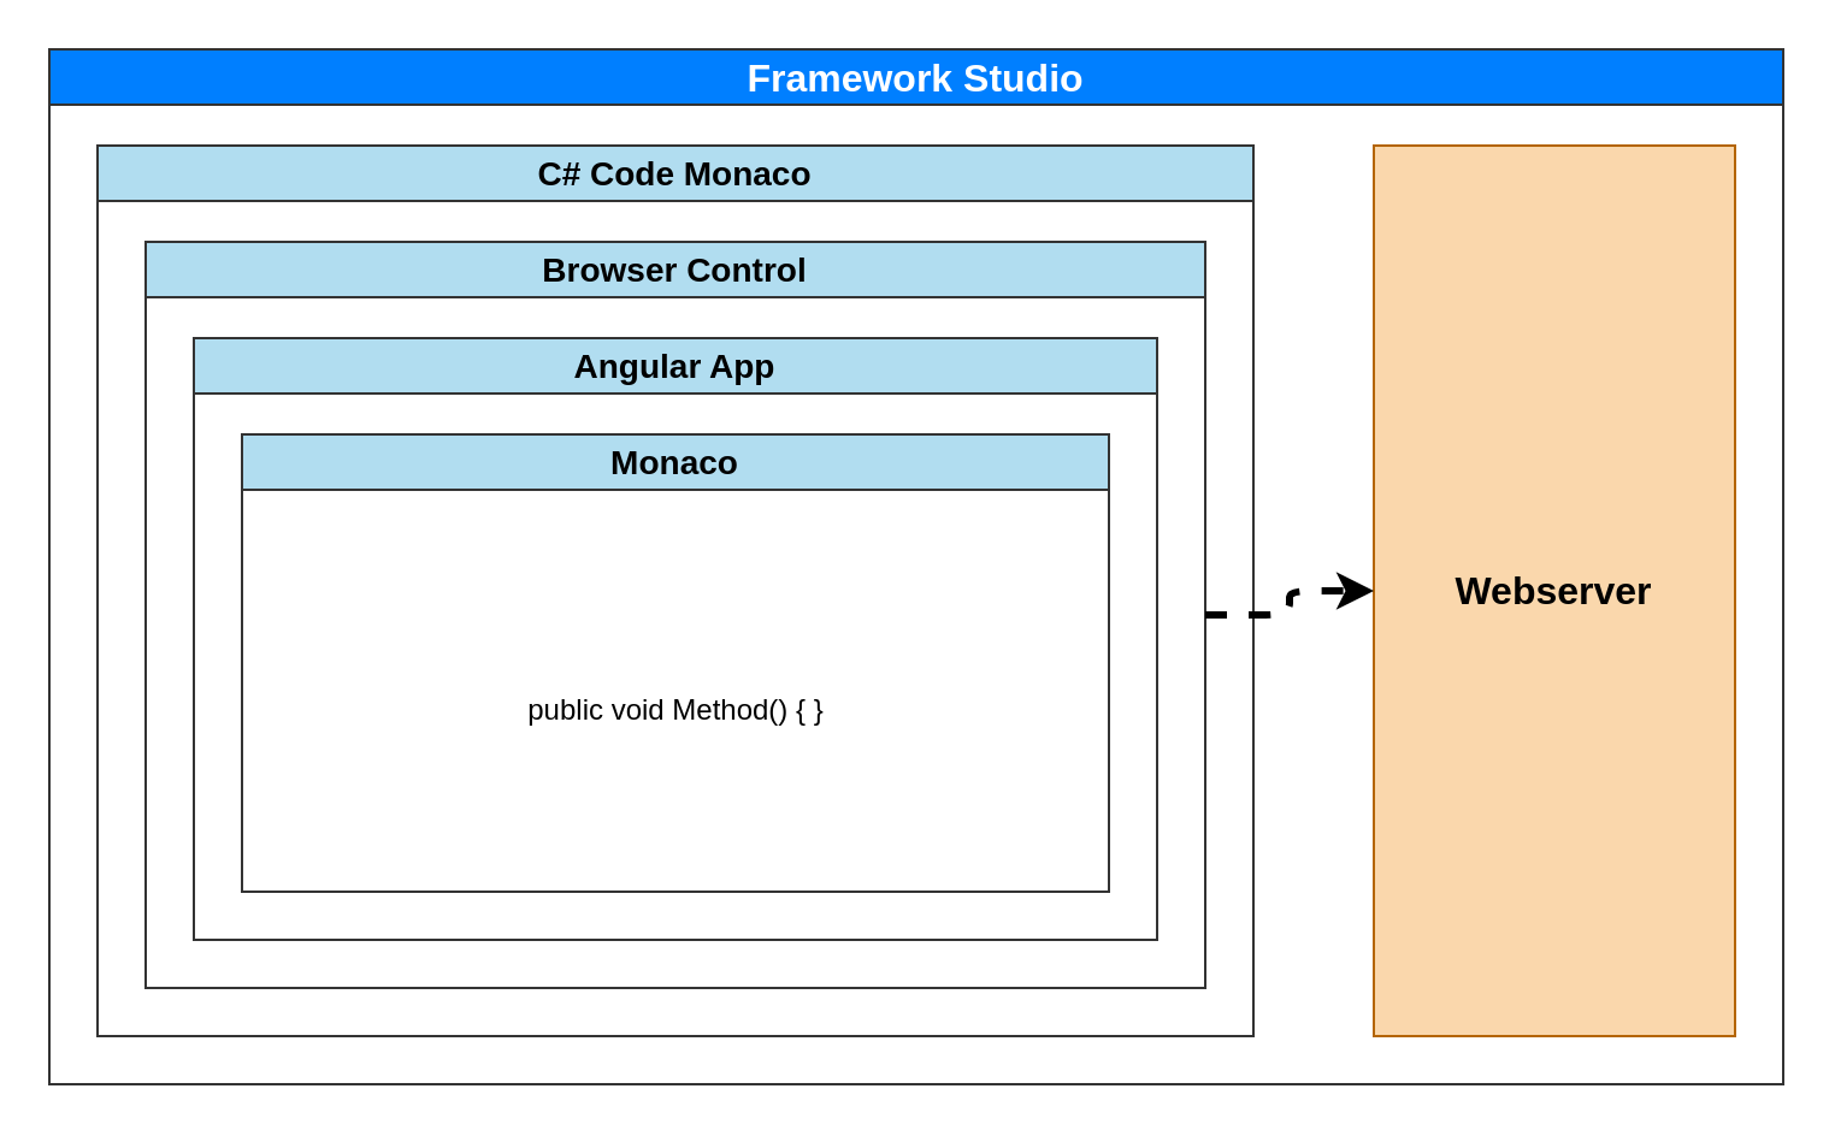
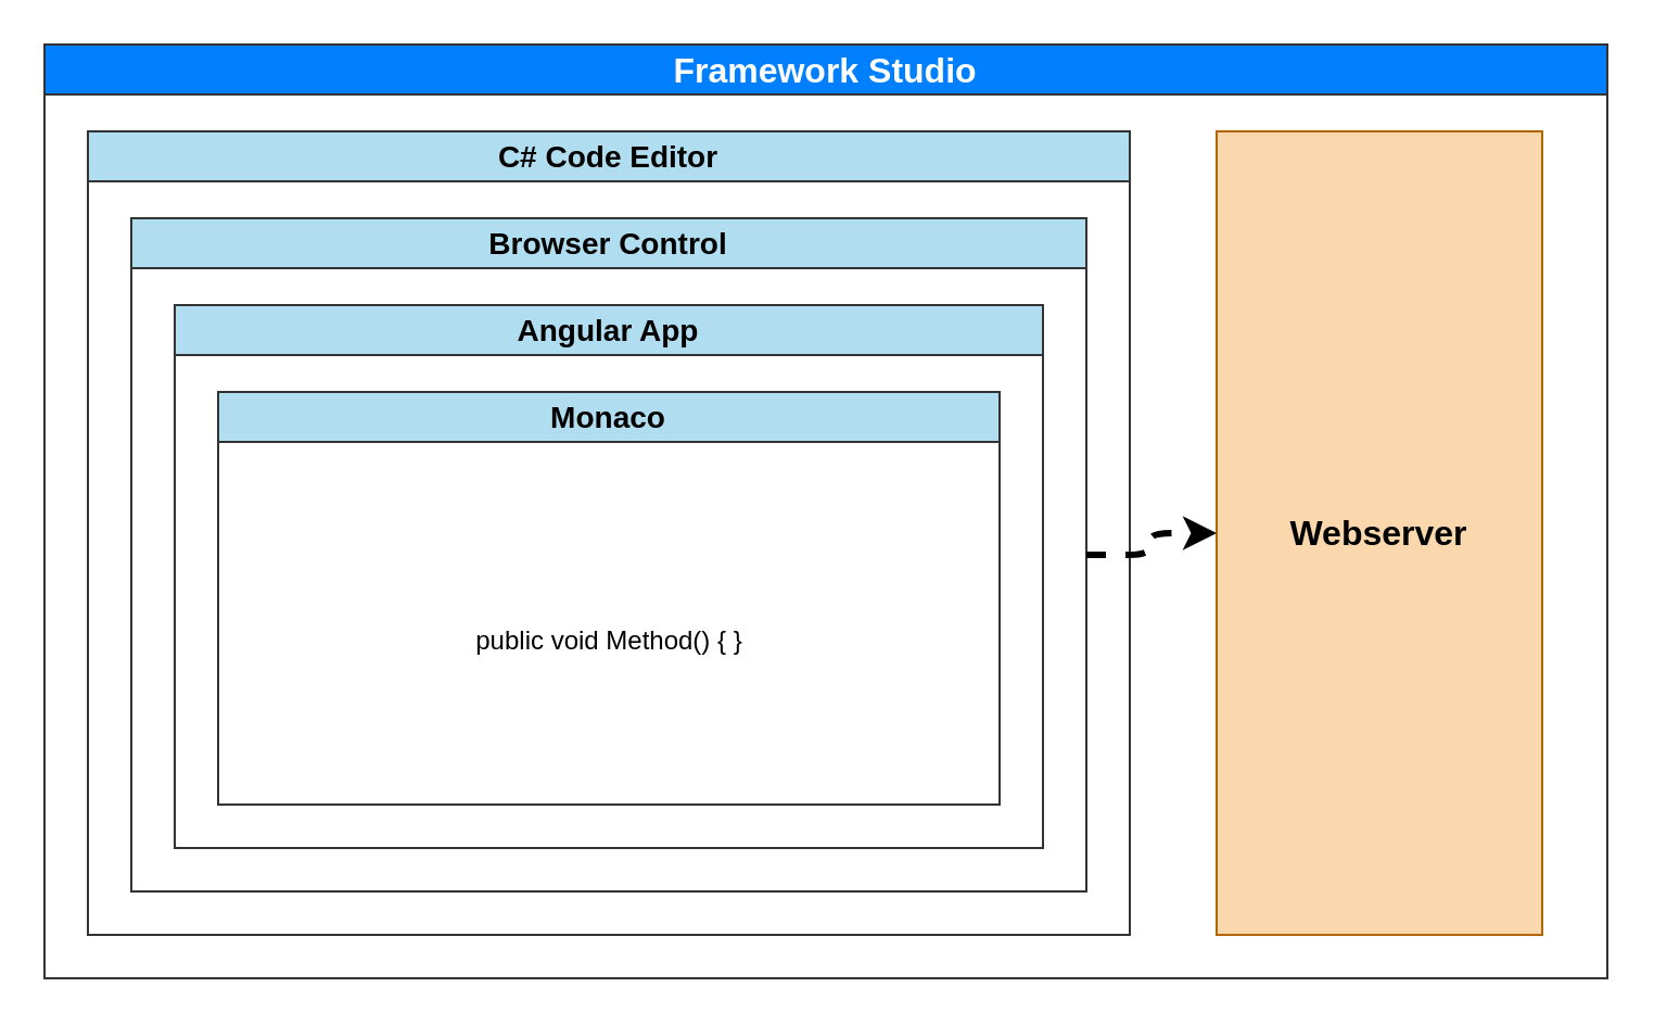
  <mxCell id="0" />
  <mxCell id="1" parent="0" />
  <mxCell id="2" value="" style="rounded=0;whiteSpace=wrap;html=1;glass=0;sketch=0;fillStyle=auto;strokeColor=#007FFF;strokeWidth=1;fontColor=#000000;fillColor=#FFFFFF;gradientColor=none;" vertex="1" parent="1"><mxGeometry x="20" y="20" width="720" height="430" as="geometry" /></mxCell>
  <mxCell id="3" value="Framework Studio" style="swimlane;whiteSpace=wrap;html=1;fillColor=#007FFF;strokeColor=#333333;gradientColor=none;rounded=0;glass=0;perimeterSpacing=0;strokeWidth=1;fillStyle=auto;fontSize=16;spacing=2;spacingBottom=0;fontColor=#FFFFFF;" vertex="1" parent="1"><mxGeometry x="20" y="20" width="720" height="430" as="geometry" /></mxCell>
- <mxCell id="4" value="Webserver" style="rounded=0;whiteSpace=wrap;html=1;fillColor=#fad7ac;strokeColor=#b46504;fontColor=#000000;fontStyle=1;fontSize=16;" vertex="1" parent="3"><mxGeometry x="550" y="40" width="150" height="370" as="geometry" /></mxCell>
- <mxCell id="5" value="C# Code Monaco" style="swimlane;whiteSpace=wrap;html=1;fillColor=#b1ddf0;strokeColor=#333333;fontColor=#000000;fontSize=14;" vertex="1" parent="3"><mxGeometry x="20" y="40" width="480" height="370" as="geometry" /></mxCell>
+ <mxCell id="4" value="Webserver" style="rounded=0;whiteSpace=wrap;html=1;fillColor=#fad7ac;strokeColor=#b46504;fontColor=#000000;fontStyle=1;fontSize=16;" vertex="1" parent="3"><mxGeometry x="540" y="40" width="150" height="370" as="geometry" /></mxCell>
+ <mxCell id="5" value="C# Code Editor" style="swimlane;whiteSpace=wrap;html=1;fillColor=#b1ddf0;strokeColor=#333333;fontColor=#000000;fontSize=14;" vertex="1" parent="3"><mxGeometry x="20" y="40" width="480" height="370" as="geometry" /></mxCell>
  <mxCell id="6" value="Browser Control" style="swimlane;whiteSpace=wrap;html=1;fillColor=#b1ddf0;strokeColor=#333333;fontColor=#000000;fontSize=14;" vertex="1" parent="5"><mxGeometry x="20" y="40" width="440" height="310" as="geometry" /></mxCell>
  <mxCell id="7" value="Angular App" style="swimlane;whiteSpace=wrap;html=1;fillColor=#b1ddf0;strokeColor=#333333;fontColor=#000000;fontSize=14;" vertex="1" parent="6"><mxGeometry x="20" y="40" width="400" height="250" as="geometry" /></mxCell>
  <mxCell id="8" value="Monaco" style="swimlane;whiteSpace=wrap;html=1;fillColor=#b1ddf0;strokeColor=#333333;fontColor=#000000;fontSize=14;" vertex="1" parent="7"><mxGeometry x="20" y="40" width="360" height="190" as="geometry" /></mxCell>
  <mxCell id="9" value="public void Method() { }" style="text;html=1;align=center;verticalAlign=middle;resizable=0;points=[];autosize=1;strokeColor=none;fillColor=none;fontColor=#000000;" vertex="1" parent="8"><mxGeometry x="105" y="100" width="150" height="30" as="geometry" /></mxCell>
  <mxCell id="10" style="edgeStyle=orthogonalEdgeStyle;html=1;exitX=1;exitY=0.5;exitDx=0;exitDy=0;entryX=0;entryY=0.5;entryDx=0;entryDy=0;fontColor=#000000;strokeColor=#000000;strokeWidth=3;dashed=1;" edge="1" parent="3" source="6" target="4"><mxGeometry relative="1" as="geometry" /></mxCell>
